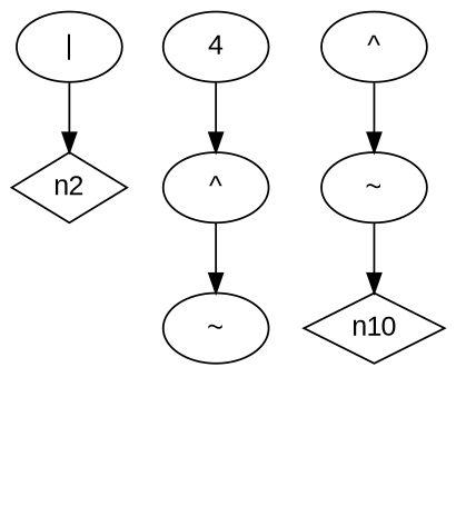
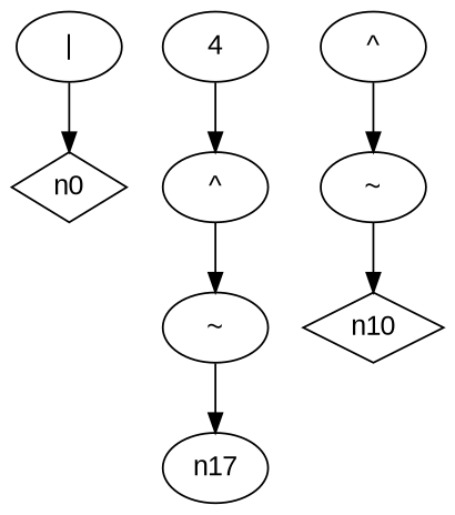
  digraph {
    fontname="Liberation Sans"
    node [fontname="Liberation Sans"]
    edge [fontname="Liberation Sans"]
-   n0 [shape=diamond label=n2]
+   n0 [shape=diamond]
    n1 [label="|"]
    n6 [label="^"]
    n5 [label="~"]
+   n17
    n10 [shape=diamond]
    n11 [label="^"]
    n4 [label="~"]
    n16 [label=4]
    n1 -> n0
    n6 -> n5
+   n5 -> n17
    n11 -> n4
    n4 -> n10
    n16 -> n6
  }
